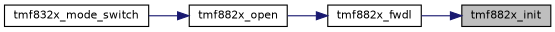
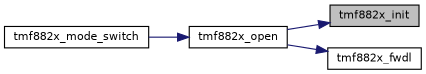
  digraph {
    rankdir=RL
    node [color=black fillcolor=white fontname=Helvetica fontsize=10 shape=record style=filled]
    edge [color=midnightblue dir=back fontname=Helvetica fontsize=10 labelfontname=Helvetica labelfontsize=10 style=solid]
    n1 [fillcolor=grey75 fontcolor=black height=0.2 label=tmf882x_init width=0.4]
    n2 [height=0.2 label=tmf882x_open width=0.4]
-   n3 [height=0.2 label=tmf832x_mode_switch width=0.4]
+   n3 [height=0.2 label=tmf882x_mode_switch width=0.4]
    n4 [height=0.2 label=tmf882x_fwdl width=0.4]
-   n1 -> n4
+   n1 -> n2
    n2 -> n3
    n4 -> n2
  }
